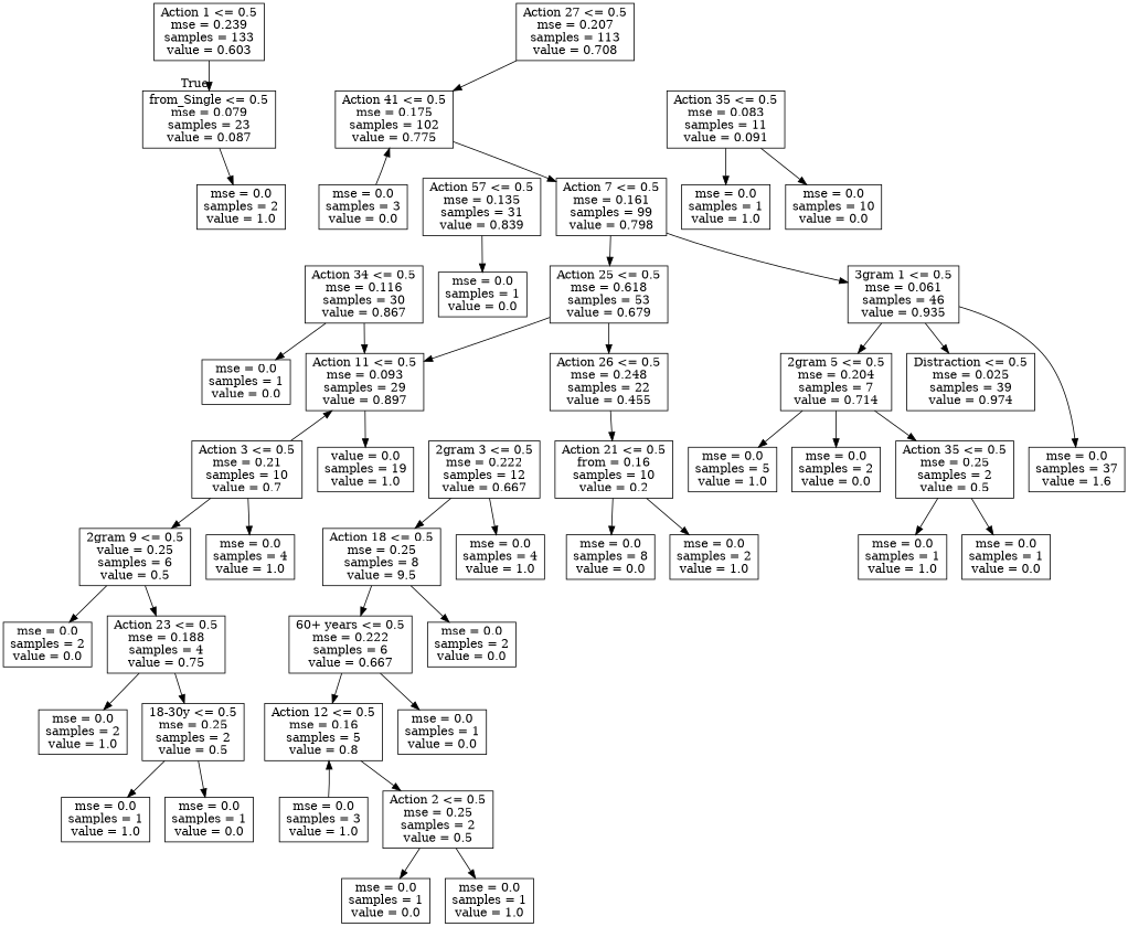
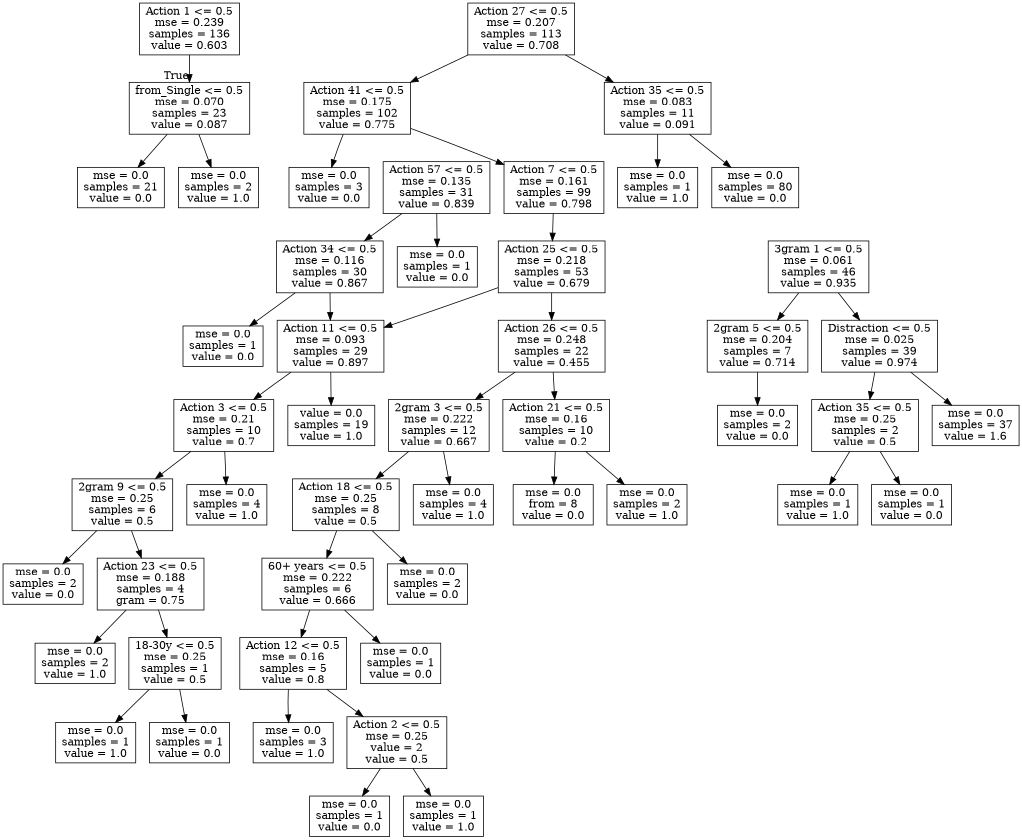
  digraph {
    node [shape=box]
-   n1 [label="Action 1 <= 0.5\nmse = 0.239\nsamples = 133\nvalue = 0.603"]
-   n2 [label="from_Single <= 0.5\nmse = 0.079\nsamples = 23\nvalue = 0.087"]
+   n1 [label="Action 1 <= 0.5\nmse = 0.239\nsamples = 136\nvalue = 0.603"]
+   n2 [label="from_Single <= 0.5\nmse = 0.070\nsamples = 23\nvalue = 0.087"]
+   n3 [label="mse = 0.0\nsamples = 21\nvalue = 0.0"]
    n4 [label="mse = 0.0\nsamples = 2\nvalue = 1.0"]
    n5 [label="Action 27 <= 0.5\nmse = 0.207\nsamples = 113\nvalue = 0.708"]
    n6 [label="Action 41 <= 0.5\nmse = 0.175\nsamples = 102\nvalue = 0.775"]
    n7 [label="Action 35 <= 0.5\nmse = 0.083\nsamples = 11\nvalue = 0.091"]
    n8 [label="Action 7 <= 0.5\nmse = 0.161\nsamples = 99\nvalue = 0.798"]
    n9 [label="mse = 0.0\nsamples = 3\nvalue = 0.0"]
-   n10 [label="mse = 0.0\nsamples = 10\nvalue = 0.0"]
+   n10 [label="mse = 0.0\nsamples = 80\nvalue = 0.0"]
    n11 [label="mse = 0.0\nsamples = 1\nvalue = 1.0"]
-   n12 [label="Action 25 <= 0.5\nmse = 0.618\nsamples = 53\nvalue = 0.679"]
+   n12 [label="Action 25 <= 0.5\nmse = 0.218\nsamples = 53\nvalue = 0.679"]
    n13 [label="3gram 1 <= 0.5\nmse = 0.061\nsamples = 46\nvalue = 0.935"]
    n14 [label="Action 26 <= 0.5\nmse = 0.248\nsamples = 22\nvalue = 0.455"]
    n15 [label="Action 11 <= 0.5\nmse = 0.093\nsamples = 29\nvalue = 0.897"]
    n16 [label="Distraction <= 0.5\nmse = 0.025\nsamples = 39\nvalue = 0.974"]
    n17 [label="2gram 5 <= 0.5\nmse = 0.204\nsamples = 7\nvalue = 0.714"]
    n18 [label="2gram 3 <= 0.5\nmse = 0.222\nsamples = 12\nvalue = 0.667"]
-   n19 [label="Action 21 <= 0.5\nfrom = 0.16\nsamples = 10\nvalue = 0.2"]
+   n19 [label="Action 21 <= 0.5\nmse = 0.16\nsamples = 10\nvalue = 0.2"]
    n20 [label="Action 57 <= 0.5\nmse = 0.135\nsamples = 31\nvalue = 0.839"]
    n21 [label="Action 34 <= 0.5\nmse = 0.116\nsamples = 30\nvalue = 0.867"]
    n22 [label="mse = 0.0\nsamples = 1\nvalue = 0.0"]
-   n23 [label="Action 18 <= 0.5\nmse = 0.25\nsamples = 8\nvalue = 9.5"]
+   n23 [label="Action 18 <= 0.5\nmse = 0.25\nsamples = 8\nvalue = 0.5"]
    n24 [label="mse = 0.0\nsamples = 4\nvalue = 1.0"]
-   n25 [label="mse = 0.0\nsamples = 8\nvalue = 0.0"]
+   n25 [label="mse = 0.0\nfrom = 8\nvalue = 0.0"]
    n26 [label="mse = 0.0\nsamples = 2\nvalue = 1.0"]
-   n27 [label="60+ years <= 0.5\nmse = 0.222\nsamples = 6\nvalue = 0.667"]
+   n27 [label="60+ years <= 0.5\nmse = 0.222\nsamples = 6\nvalue = 0.666"]
    n28 [label="mse = 0.0\nsamples = 2\nvalue = 0.0"]
    n29 [label="Action 12 <= 0.5\nmse = 0.16\nsamples = 5\nvalue = 0.8"]
    n30 [label="mse = 0.0\nsamples = 1\nvalue = 0.0"]
    n31 [label="mse = 0.0\nsamples = 3\nvalue = 1.0"]
-   n32 [label="Action 2 <= 0.5\nmse = 0.25\nsamples = 2\nvalue = 0.5"]
+   n32 [label="Action 2 <= 0.5\nmse = 0.25\nvalue = 2\nvalue = 0.5"]
    n33 [label="mse = 0.0\nsamples = 1\nvalue = 0.0"]
    n34 [label="mse = 0.0\nsamples = 1\nvalue = 1.0"]
    n35 [label="mse = 0.0\nsamples = 1\nvalue = 0.0"]
    n36 [label="Action 3 <= 0.5\nmse = 0.21\nsamples = 10\nvalue = 0.7"]
    n37 [label="value = 0.0\nsamples = 19\nvalue = 1.0"]
-   n38 [label="2gram 9 <= 0.5\nvalue = 0.25\nsamples = 6\nvalue = 0.5"]
+   n38 [label="2gram 9 <= 0.5\nmse = 0.25\nsamples = 6\nvalue = 0.5"]
    n39 [label="mse = 0.0\nsamples = 4\nvalue = 1.0"]
    n40 [label="mse = 0.0\nsamples = 2\nvalue = 0.0"]
-   n41 [label="Action 23 <= 0.5\nmse = 0.188\nsamples = 4\nvalue = 0.75"]
+   n41 [label="Action 23 <= 0.5\nmse = 0.188\nsamples = 4\ngram = 0.75"]
    n42 [label="mse = 0.0\nsamples = 2\nvalue = 1.0"]
-   n43 [label="18-30y <= 0.5\nmse = 0.25\nsamples = 2\nvalue = 0.5"]
+   n43 [label="18-30y <= 0.5\nmse = 0.25\nsamples = 1\nvalue = 0.5"]
    n44 [label="mse = 0.0\nsamples = 1\nvalue = 1.0"]
    n45 [label="mse = 0.0\nsamples = 1\nvalue = 0.0"]
    n46 [label="Action 35 <= 0.5\nmse = 0.25\nsamples = 2\nvalue = 0.5"]
    n47 [label="mse = 0.0\nsamples = 37\nvalue = 1.6"]
-   n48 [label="mse = 0.0\nsamples = 5\nvalue = 1.0"]
    n49 [label="mse = 0.0\nsamples = 2\nvalue = 0.0"]
    n50 [label="mse = 0.0\nsamples = 1\nvalue = 1.0"]
    n51 [label="mse = 0.0\nsamples = 1\nvalue = 0.0"]
    n1 -> n2 [headlabel=True labelangle=45 labeldistance=2.5]
+   n2 -> n3
    n2 -> n4
    n5 -> n6
+   n5 -> n7
    n6 -> n8
-   n9 -> n6
+   n6 -> n9
    n7 -> n10
    n7 -> n11
    n8 -> n12
-   n8 -> n13
    n12 -> n14
    n12 -> n15
    n13 -> n16
    n13 -> n17
+   n14 -> n18
    n14 -> n19
-   n36 -> n15
+   n15 -> n36
    n15 -> n37
-   n17 -> n46
-   n13 -> n47
-   n17 -> n48
+   n16 -> n46
+   n16 -> n47
    n17 -> n49
    n18 -> n23
    n18 -> n24
    n19 -> n25
    n19 -> n26
+   n20 -> n21
    n20 -> n22
    n21 -> n15
    n21 -> n35
    n23 -> n27
    n23 -> n28
    n27 -> n29
    n27 -> n30
-   n31 -> n29
+   n29 -> n31
    n29 -> n32
    n32 -> n33
    n32 -> n34
    n36 -> n38
    n36 -> n39
    n38 -> n40
    n38 -> n41
    n41 -> n42
    n41 -> n43
    n43 -> n44
    n43 -> n45
    n46 -> n50
    n46 -> n51
  }
